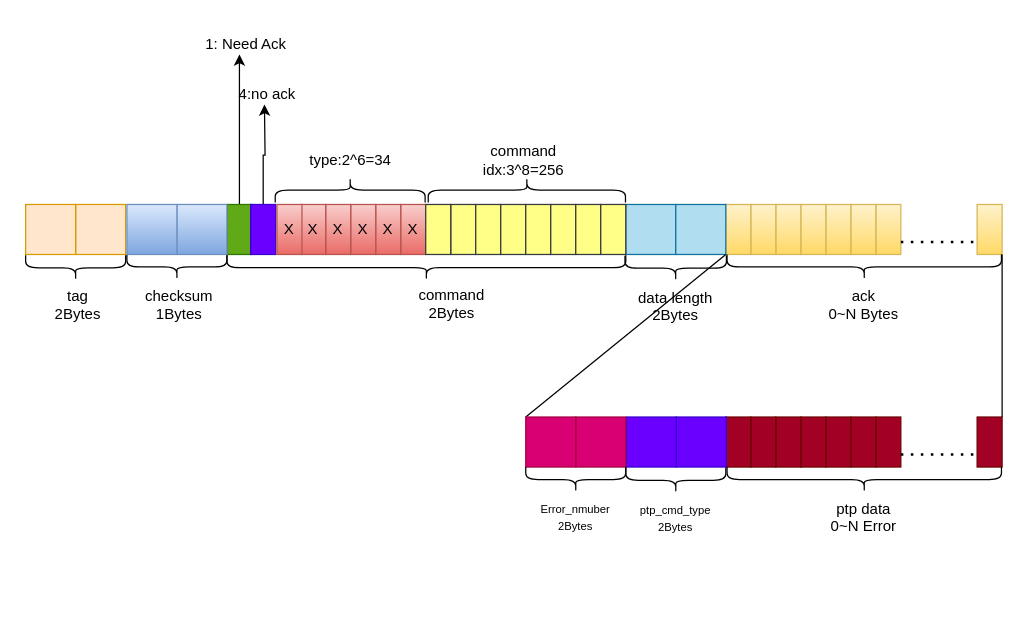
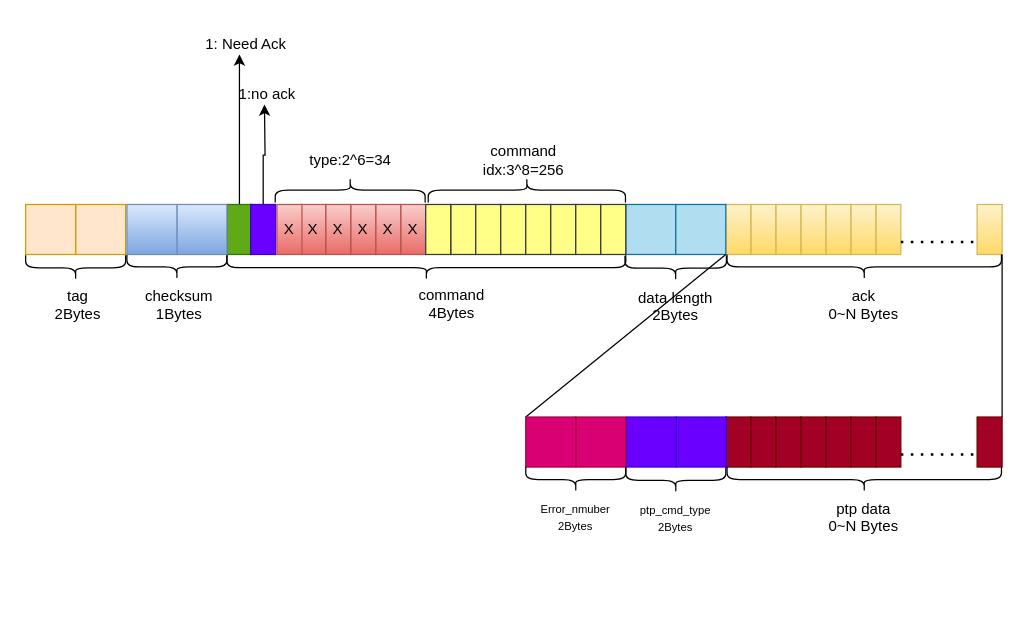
  <mxCell id="0" />
  <mxCell id="1" parent="0" />
  <mxCell id="2" value="" style="rounded=0;whiteSpace=wrap;html=1;fillColor=#ffe6cc;strokeColor=#d79b00;" vertex="1" parent="1"><mxGeometry x="60" y="163" width="40" height="40" as="geometry" /></mxCell>
  <mxCell id="3" value="" style="rounded=0;whiteSpace=wrap;html=1;fillColor=#ffe6cc;strokeColor=#d79b00;" vertex="1" parent="1"><mxGeometry y="163" width="40" height="40" as="geometry" x="20" /></mxCell>
  <mxCell id="4" style="edgeStyle=orthogonalEdgeStyle;rounded=0;orthogonalLoop=1;jettySize=auto;html=1;exitX=0.5;exitY=0;exitDx=0;exitDy=0;" edge="1" parent="1" source="5"><mxGeometry relative="1" as="geometry"><mxPoint x="191" y="43" as="targetPoint" /></mxGeometry></mxCell>
  <mxCell id="5" value="" style="rounded=0;whiteSpace=wrap;html=1;fillColor=#60a917;strokeColor=#2D7600;fontColor=#ffffff;" vertex="1" parent="1"><mxGeometry x="181" y="163" width="20" height="40" as="geometry" /></mxCell>
  <mxCell id="6" value="" style="rounded=0;whiteSpace=wrap;html=1;fillColor=#fff2cc;gradientColor=#ffd966;strokeColor=#d6b656;" vertex="1" parent="1"><mxGeometry x="781" y="163" width="20" height="40" as="geometry" /></mxCell>
  <mxCell id="7" value="" style="rounded=0;whiteSpace=wrap;html=1;fillColor=#fff2cc;gradientColor=#ffd966;strokeColor=#d6b656;" vertex="1" parent="1"><mxGeometry x="700" y="163" width="20" height="40" as="geometry" /></mxCell>
  <mxCell id="8" value="" style="rounded=0;whiteSpace=wrap;html=1;fillColor=#fff2cc;gradientColor=#ffd966;strokeColor=#d6b656;" vertex="1" parent="1"><mxGeometry x="680" y="163" width="20" height="40" as="geometry" /></mxCell>
  <mxCell id="9" value="" style="rounded=0;whiteSpace=wrap;html=1;fillColor=#fff2cc;gradientColor=#ffd966;strokeColor=#d6b656;" vertex="1" parent="1"><mxGeometry x="660" y="163" width="20" height="40" as="geometry" /></mxCell>
  <mxCell id="10" value="" style="rounded=0;whiteSpace=wrap;html=1;fillColor=#fff2cc;gradientColor=#ffd966;strokeColor=#d6b656;" vertex="1" parent="1"><mxGeometry x="640" y="163" width="20" height="40" as="geometry" /></mxCell>
  <mxCell id="11" value="" style="rounded=0;whiteSpace=wrap;html=1;fillColor=#fff2cc;gradientColor=#ffd966;strokeColor=#d6b656;" vertex="1" parent="1"><mxGeometry x="620" y="163" width="20" height="40" as="geometry" /></mxCell>
  <mxCell id="12" value="" style="rounded=0;whiteSpace=wrap;html=1;fillColor=#fff2cc;gradientColor=#ffd966;strokeColor=#d6b656;" vertex="1" parent="1"><mxGeometry x="600" y="163" width="20" height="40" as="geometry" /></mxCell>
  <mxCell id="13" value="" style="rounded=0;whiteSpace=wrap;html=1;fillColor=#fff2cc;gradientColor=#ffd966;strokeColor=#d6b656;" vertex="1" parent="1"><mxGeometry x="580" y="163" width="20" height="40" as="geometry" /></mxCell>
  <mxCell id="14" value="X" style="rounded=0;whiteSpace=wrap;html=1;fillColor=#f8cecc;gradientColor=#ea6b66;strokeColor=#b85450;" vertex="1" parent="1"><mxGeometry x="320" y="163" width="20" height="40" as="geometry" /></mxCell>
  <mxCell id="15" value="X" style="rounded=0;whiteSpace=wrap;html=1;fillColor=#f8cecc;gradientColor=#ea6b66;strokeColor=#b85450;" vertex="1" parent="1"><mxGeometry x="300" y="163" width="20" height="40" as="geometry" /></mxCell>
  <mxCell id="16" value="X" style="rounded=0;whiteSpace=wrap;html=1;fillColor=#f8cecc;gradientColor=#ea6b66;strokeColor=#b85450;" vertex="1" parent="1"><mxGeometry x="280" y="163" width="20" height="40" as="geometry" /></mxCell>
  <mxCell id="17" value="X" style="rounded=0;whiteSpace=wrap;html=1;fillColor=#f8cecc;gradientColor=#ea6b66;strokeColor=#b85450;" vertex="1" parent="1"><mxGeometry x="260" y="163" width="20" height="40" as="geometry" /></mxCell>
  <mxCell id="18" value="" style="shape=curlyBracket;whiteSpace=wrap;html=1;rounded=1;flipH=1;labelPosition=right;verticalLabelPosition=middle;align=left;verticalAlign=middle;rotation=0;direction=north;" vertex="1" parent="1"><mxGeometry x="181" y="203.52" width="319" height="20" as="geometry" /></mxCell>
  <mxCell id="19" value="" style="shape=curlyBracket;whiteSpace=wrap;html=1;rounded=1;labelPosition=left;verticalLabelPosition=middle;align=right;verticalAlign=middle;rotation=-90;" vertex="1" parent="1"><mxGeometry x="131" y="173" width="20" height="80" as="geometry" /></mxCell>
  <mxCell id="20" value="" style="rounded=0;whiteSpace=wrap;html=1;fillColor=#b1ddf0;strokeColor=#10739e;" vertex="1" parent="1"><mxGeometry x="500" y="163" width="40" height="40" as="geometry" /></mxCell>
  <mxCell id="21" value="" style="rounded=0;whiteSpace=wrap;html=1;fillColor=#b1ddf0;strokeColor=#10739e;" vertex="1" parent="1"><mxGeometry x="540" y="163" width="40" height="40" as="geometry" /></mxCell>
  <mxCell id="22" value="" style="endArrow=none;dashed=1;html=1;dashPattern=1 3;strokeWidth=2;rounded=0;entryX=0;entryY=0.75;entryDx=0;entryDy=0;exitX=1;exitY=0.75;exitDx=0;exitDy=0;" edge="1" parent="1" source="7" target="6"><mxGeometry width="50" height="50" relative="1" as="geometry"><mxPoint x="651" y="322.48" as="sourcePoint" /><mxPoint x="701" y="272.48" as="targetPoint" /></mxGeometry></mxCell>
  <mxCell id="23" value="" style="shape=curlyBracket;whiteSpace=wrap;html=1;rounded=1;labelPosition=left;verticalLabelPosition=middle;align=right;verticalAlign=middle;rotation=-90;" vertex="1" parent="1"><mxGeometry x="529.92" y="173.44" width="20" height="81.13" as="geometry" /></mxCell>
  <mxCell id="24" value="" style="shape=curlyBracket;whiteSpace=wrap;html=1;rounded=1;labelPosition=left;verticalLabelPosition=middle;align=right;verticalAlign=middle;rotation=-90;" vertex="1" parent="1"><mxGeometry x="680.74" y="103.26" width="20" height="219.48" as="geometry" /></mxCell>
  <mxCell id="25" value="tag&lt;br&gt;2Bytes" style="text;strokeColor=none;fillColor=none;spacingLeft=4;spacingRight=4;overflow=hidden;rotatable=0;points=[[0,0.5],[1,0.5]];portConstraint=eastwest;fontSize=12;whiteSpace=wrap;html=1;align=center;" vertex="1" parent="1"><mxGeometry x="32" y="223" width="60" height="40" as="geometry" /></mxCell>
- <mxCell id="26" value="command&lt;br&gt;2Bytes" style="text;strokeColor=none;fillColor=none;spacingLeft=4;spacingRight=4;overflow=hidden;rotatable=0;points=[[0,0.5],[1,0.5]];portConstraint=eastwest;fontSize=12;whiteSpace=wrap;html=1;align=center;" vertex="1" parent="1"><mxGeometry x="325.5" y="222.48" width="70" height="40" as="geometry" /></mxCell>
+ <mxCell id="26" value="command&lt;br&gt;4Bytes" style="text;strokeColor=none;fillColor=none;spacingLeft=4;spacingRight=4;overflow=hidden;rotatable=0;points=[[0,0.5],[1,0.5]];portConstraint=eastwest;fontSize=12;whiteSpace=wrap;html=1;align=center;" vertex="1" parent="1"><mxGeometry x="325.5" y="222.48" width="70" height="40" as="geometry" /></mxCell>
  <mxCell id="27" value="" style="edgeStyle=orthogonalEdgeStyle;rounded=0;orthogonalLoop=1;jettySize=auto;html=1;" edge="1" parent="1" source="28"><mxGeometry relative="1" as="geometry"><mxPoint x="211" y="83" as="targetPoint" /></mxGeometry></mxCell>
  <mxCell id="28" value="" style="rounded=0;whiteSpace=wrap;html=1;fillColor=#6a00ff;strokeColor=#3700CC;fontColor=#ffffff;" vertex="1" parent="1"><mxGeometry x="200" y="163" width="20" height="40" as="geometry" /></mxCell>
  <mxCell id="29" value="X" style="rounded=0;whiteSpace=wrap;html=1;fillColor=#f8cecc;strokeColor=#b85450;gradientColor=#ea6b66;" vertex="1" parent="1"><mxGeometry x="240" y="163" width="20" height="40" as="geometry" /></mxCell>
  <mxCell id="30" value="X" style="rounded=0;whiteSpace=wrap;html=1;fillColor=#f8cecc;gradientColor=#ea6b66;strokeColor=#b85450;" vertex="1" parent="1"><mxGeometry x="221" y="163" width="20" height="40" as="geometry" /></mxCell>
  <mxCell id="31" value="" style="rounded=0;whiteSpace=wrap;html=1;fillColor=#dae8fc;strokeColor=#6c8ebf;gradientColor=#7ea6e0;" vertex="1" parent="1"><mxGeometry x="141" y="163" width="40" height="40" as="geometry" /></mxCell>
  <mxCell id="32" value="" style="rounded=0;whiteSpace=wrap;html=1;fillColor=#dae8fc;strokeColor=#6c8ebf;gradientColor=#7ea6e0;" vertex="1" parent="1"><mxGeometry x="101" y="163" width="40" height="40" as="geometry" /></mxCell>
  <mxCell id="33" value="" style="shape=curlyBracket;whiteSpace=wrap;html=1;rounded=1;labelPosition=left;verticalLabelPosition=middle;align=right;verticalAlign=middle;rotation=-90;" vertex="1" parent="1"><mxGeometry x="50" y="173.65" width="20" height="80" as="geometry" /></mxCell>
  <mxCell id="34" value="checksum&lt;br&gt;1Bytes" style="text;strokeColor=none;fillColor=none;spacingLeft=4;spacingRight=4;overflow=hidden;rotatable=0;points=[[0,0.5],[1,0.5]];portConstraint=eastwest;fontSize=12;whiteSpace=wrap;html=1;align=center;" vertex="1" parent="1"><mxGeometry x="108" y="223" width="70" height="40" as="geometry" /></mxCell>
  <mxCell id="35" value="data length&lt;br&gt;2Bytes" style="text;strokeColor=none;fillColor=none;spacingLeft=4;spacingRight=4;overflow=hidden;rotatable=0;points=[[0,0.5],[1,0.5]];portConstraint=eastwest;fontSize=12;whiteSpace=wrap;html=1;align=center;" vertex="1" parent="1"><mxGeometry x="505.35" y="224" width="70" height="39.48" as="geometry" /></mxCell>
  <mxCell id="36" value="ack&lt;br&gt;0~N Bytes" style="text;strokeColor=none;fillColor=none;spacingLeft=4;spacingRight=4;overflow=hidden;rotatable=0;points=[[0,0.5],[1,0.5]];portConstraint=eastwest;fontSize=12;whiteSpace=wrap;html=1;align=center;" vertex="1" parent="1"><mxGeometry x="656.24" y="223.13" width="69" height="39.35" as="geometry" /></mxCell>
  <mxCell id="37" value="1: Need Ack" style="text;html=1;align=center;verticalAlign=middle;resizable=0;points=[];autosize=1;strokeColor=none;fillColor=none;" vertex="1" parent="1"><mxGeometry x="151" y="20" width="90" height="30" as="geometry" /></mxCell>
- <mxCell id="38" value="4:no ack" style="text;html=1;align=center;verticalAlign=middle;resizable=0;points=[];autosize=1;strokeColor=none;fillColor=none;" vertex="1" parent="1"><mxGeometry x="178" y="60" width="70" height="30" as="geometry" /></mxCell>
+ <mxCell id="38" value="1:no ack" style="text;html=1;align=center;verticalAlign=middle;resizable=0;points=[];autosize=1;strokeColor=none;fillColor=none;" vertex="1" parent="1"><mxGeometry x="178" y="60" width="70" height="30" as="geometry" /></mxCell>
  <mxCell id="39" value="" style="rounded=0;whiteSpace=wrap;html=1;fillColor=#ffff88;strokeColor=#36393d;" vertex="1" parent="1"><mxGeometry x="360" y="163" width="20" height="40" as="geometry" /></mxCell>
  <mxCell id="40" value="" style="rounded=0;whiteSpace=wrap;html=1;fillColor=#ffff88;strokeColor=#36393d;" vertex="1" parent="1"><mxGeometry x="380" y="163" width="20" height="40" as="geometry" /></mxCell>
  <mxCell id="41" value="" style="rounded=0;whiteSpace=wrap;html=1;fillColor=#ffff88;strokeColor=#36393d;" vertex="1" parent="1"><mxGeometry x="400" y="163" width="20" height="40" as="geometry" /></mxCell>
  <mxCell id="42" value="" style="rounded=0;whiteSpace=wrap;html=1;fillColor=#ffff88;strokeColor=#36393d;" vertex="1" parent="1"><mxGeometry x="420" y="163" width="20" height="40" as="geometry" /></mxCell>
  <mxCell id="43" value="" style="rounded=0;whiteSpace=wrap;html=1;fillColor=#ffff88;strokeColor=#36393d;" vertex="1" parent="1"><mxGeometry x="440" y="163" width="20" height="40" as="geometry" /></mxCell>
  <mxCell id="44" value="" style="rounded=0;whiteSpace=wrap;html=1;fillColor=#ffff88;strokeColor=#36393d;" vertex="1" parent="1"><mxGeometry x="460" y="163" width="20" height="40" as="geometry" /></mxCell>
  <mxCell id="45" value="" style="rounded=0;whiteSpace=wrap;html=1;fillColor=#ffff88;strokeColor=#36393d;" vertex="1" parent="1"><mxGeometry x="480" y="163" width="20" height="40" as="geometry" /></mxCell>
  <mxCell id="46" value="" style="rounded=0;whiteSpace=wrap;html=1;fillColor=#ffff88;strokeColor=#36393d;" vertex="1" parent="1"><mxGeometry x="340" y="163" width="20" height="40" as="geometry" /></mxCell>
  <mxCell id="47" value="" style="shape=curlyBracket;whiteSpace=wrap;html=1;rounded=1;labelPosition=left;verticalLabelPosition=middle;align=right;verticalAlign=middle;rotation=90;size=0.5;" vertex="1" parent="1"><mxGeometry x="269.58" y="91.58" width="20" height="119.87" as="geometry" /></mxCell>
  <mxCell id="48" value="" style="shape=curlyBracket;whiteSpace=wrap;html=1;rounded=1;labelPosition=left;verticalLabelPosition=middle;align=right;verticalAlign=middle;rotation=90;" vertex="1" parent="1"><mxGeometry x="410.88" y="72.63" width="20" height="157.76" as="geometry" /></mxCell>
  <mxCell id="49" value="type:2^6=34" style="text;html=1;strokeColor=none;fillColor=none;align=center;verticalAlign=middle;whiteSpace=wrap;rounded=0;" vertex="1" parent="1"><mxGeometry x="249.58" y="113" width="60" height="30" as="geometry" /></mxCell>
  <mxCell id="50" value="command idx:3^8=256" style="text;html=1;strokeColor=none;fillColor=none;align=center;verticalAlign=middle;whiteSpace=wrap;rounded=0;" vertex="1" parent="1"><mxGeometry x="375.38" y="113" width="87" height="30" as="geometry" /></mxCell>
  <mxCell id="51" value="" style="rounded=0;whiteSpace=wrap;html=1;fillColor=#a20025;strokeColor=#6F0000;fontColor=#ffffff;" vertex="1" parent="1"><mxGeometry x="781" y="333" width="20" height="40" as="geometry" /></mxCell>
  <mxCell id="52" value="" style="rounded=0;whiteSpace=wrap;html=1;fillColor=#a20025;strokeColor=#6F0000;fontColor=#ffffff;" vertex="1" parent="1"><mxGeometry x="700" y="333" width="20" height="40" as="geometry" /></mxCell>
  <mxCell id="53" value="" style="rounded=0;whiteSpace=wrap;html=1;fillColor=#a20025;strokeColor=#6F0000;fontColor=#ffffff;" vertex="1" parent="1"><mxGeometry x="680" y="333" width="20" height="40" as="geometry" /></mxCell>
  <mxCell id="54" value="" style="rounded=0;whiteSpace=wrap;html=1;fillColor=#a20025;strokeColor=#6F0000;fontColor=#ffffff;" vertex="1" parent="1"><mxGeometry x="660" y="333" width="20" height="40" as="geometry" /></mxCell>
  <mxCell id="55" value="" style="rounded=0;whiteSpace=wrap;html=1;fillColor=#a20025;strokeColor=#6F0000;fontColor=#ffffff;" vertex="1" parent="1"><mxGeometry x="640" y="333" width="20" height="40" as="geometry" /></mxCell>
  <mxCell id="56" value="" style="rounded=0;whiteSpace=wrap;html=1;fillColor=#a20025;strokeColor=#6F0000;fontColor=#ffffff;" vertex="1" parent="1"><mxGeometry x="620" y="333" width="20" height="40" as="geometry" /></mxCell>
  <mxCell id="57" value="" style="rounded=0;whiteSpace=wrap;html=1;fillColor=#a20025;strokeColor=#6F0000;fontColor=#ffffff;" vertex="1" parent="1"><mxGeometry x="600" y="333" width="20" height="40" as="geometry" /></mxCell>
  <mxCell id="58" value="" style="rounded=0;whiteSpace=wrap;html=1;fillColor=#a20025;strokeColor=#6F0000;fontColor=#ffffff;" vertex="1" parent="1"><mxGeometry x="580" y="333" width="20" height="40" as="geometry" /></mxCell>
  <mxCell id="59" value="" style="endArrow=none;dashed=1;html=1;dashPattern=1 3;strokeWidth=2;rounded=0;entryX=0;entryY=0.75;entryDx=0;entryDy=0;exitX=1;exitY=0.75;exitDx=0;exitDy=0;" edge="1" parent="1" source="52" target="51"><mxGeometry width="50" height="50" relative="1" as="geometry"><mxPoint x="651" y="492.48" as="sourcePoint" /><mxPoint x="701" y="442.48" as="targetPoint" /></mxGeometry></mxCell>
  <mxCell id="60" value="" style="endArrow=none;html=1;rounded=0;entryX=1;entryY=1;entryDx=0;entryDy=0;exitX=0;exitY=0;exitDx=0;exitDy=0;" edge="1" parent="1" source="69" target="21"><mxGeometry width="50" height="50" relative="1" as="geometry"><mxPoint x="580" y="463" as="sourcePoint" /><mxPoint x="630" y="413" as="targetPoint" /></mxGeometry></mxCell>
  <mxCell id="61" value="" style="endArrow=none;html=1;rounded=0;entryX=1;entryY=1;entryDx=0;entryDy=0;exitX=1;exitY=0;exitDx=0;exitDy=0;" edge="1" parent="1" source="51" target="6"><mxGeometry width="50" height="50" relative="1" as="geometry"><mxPoint x="630" y="503" as="sourcePoint" /><mxPoint x="680" y="453" as="targetPoint" /></mxGeometry></mxCell>
  <mxCell id="62" value="" style="shape=curlyBracket;whiteSpace=wrap;html=1;rounded=1;labelPosition=left;verticalLabelPosition=middle;align=right;verticalAlign=middle;rotation=-90;" vertex="1" parent="1"><mxGeometry x="680.74" y="273.26" width="20" height="219.48" as="geometry" /></mxCell>
- <mxCell id="63" value="ptp data&lt;br&gt;0~N Error" style="text;strokeColor=none;fillColor=none;spacingLeft=4;spacingRight=4;overflow=hidden;rotatable=0;points=[[0,0.5],[1,0.5]];portConstraint=eastwest;fontSize=12;whiteSpace=wrap;html=1;align=center;" vertex="1" parent="1"><mxGeometry x="656.24" y="393.13" width="69" height="39.35" as="geometry" /></mxCell>
+ <mxCell id="63" value="ptp data&lt;br&gt;0~N Bytes" style="text;strokeColor=none;fillColor=none;spacingLeft=4;spacingRight=4;overflow=hidden;rotatable=0;points=[[0,0.5],[1,0.5]];portConstraint=eastwest;fontSize=12;whiteSpace=wrap;html=1;align=center;" vertex="1" parent="1"><mxGeometry x="656.24" y="393.13" width="69" height="39.35" as="geometry" /></mxCell>
  <mxCell id="64" value="" style="rounded=0;whiteSpace=wrap;html=1;fillColor=#6a00ff;strokeColor=#3700CC;fontColor=#ffffff;" vertex="1" parent="1"><mxGeometry x="540.42" y="333" width="40" height="40" as="geometry" /></mxCell>
  <mxCell id="65" value="" style="rounded=0;whiteSpace=wrap;html=1;fillColor=#6a00ff;strokeColor=#3700CC;fontColor=#ffffff;" vertex="1" parent="1"><mxGeometry x="500.42" y="333" width="40" height="40" as="geometry" /></mxCell>
  <mxCell id="66" value="&lt;font style=&quot;font-size: 9px;&quot;&gt;ptp_cmd_type&lt;br&gt;2Bytes&lt;/font&gt;" style="text;strokeColor=none;fillColor=none;spacingLeft=4;spacingRight=4;overflow=hidden;rotatable=0;points=[[0,0.5],[1,0.5]];portConstraint=eastwest;fontSize=12;whiteSpace=wrap;html=1;align=center;" vertex="1" parent="1"><mxGeometry x="499.92" y="393.13" width="80" height="40" as="geometry" /></mxCell>
  <mxCell id="67" value="" style="shape=curlyBracket;whiteSpace=wrap;html=1;rounded=1;labelPosition=left;verticalLabelPosition=middle;align=right;verticalAlign=middle;rotation=-90;" vertex="1" parent="1"><mxGeometry x="530" y="343.65" width="20" height="80" as="geometry" /></mxCell>
  <mxCell id="68" value="" style="rounded=0;whiteSpace=wrap;html=1;fillColor=#d80073;strokeColor=#A50040;fontColor=#ffffff;" vertex="1" parent="1"><mxGeometry x="460" y="333" width="40" height="40" as="geometry" /></mxCell>
  <mxCell id="69" value="" style="rounded=0;whiteSpace=wrap;html=1;fillColor=#d80073;strokeColor=#A50040;fontColor=#ffffff;" vertex="1" parent="1"><mxGeometry x="420" y="333" width="40" height="40" as="geometry" /></mxCell>
  <mxCell id="70" value="&lt;font style=&quot;font-size: 9px;&quot;&gt;Error_nmuber&lt;br&gt;2Bytes&lt;/font&gt;" style="text;strokeColor=none;fillColor=none;spacingLeft=4;spacingRight=4;overflow=hidden;rotatable=0;points=[[0,0.5],[1,0.5]];portConstraint=eastwest;fontSize=12;whiteSpace=wrap;html=1;align=center;" vertex="1" parent="1"><mxGeometry x="419.92" y="392.48" width="80" height="40" as="geometry" /></mxCell>
  <mxCell id="71" value="" style="shape=curlyBracket;whiteSpace=wrap;html=1;rounded=1;labelPosition=left;verticalLabelPosition=middle;align=right;verticalAlign=middle;rotation=-90;" vertex="1" parent="1"><mxGeometry x="450" y="343" width="20" height="80" as="geometry" /></mxCell>
